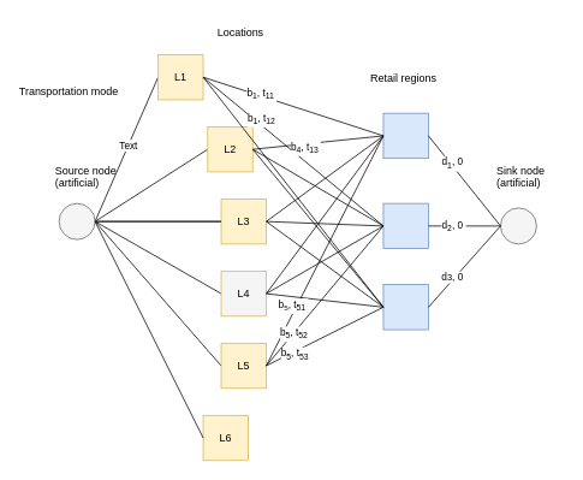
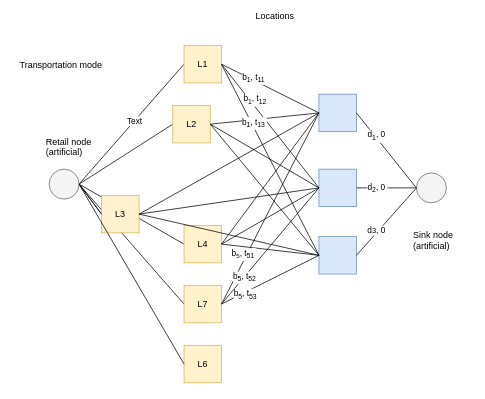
  <mxCell id="0" />
  <mxCell id="1" parent="0" />
  <mxCell id="2" value="" style="endArrow=none;html=1;rounded=0;exitX=1;exitY=0.5;exitDx=0;exitDy=0;entryX=0;entryY=0.5;entryDx=0;entryDy=0;startSize=2;endFill=0;" parent="1" target="8" edge="1"><mxGeometry width="50" height="50" relative="1" as="geometry"><mxPoint x="105" y="245" as="sourcePoint" /><mxPoint x="295" y="380" as="targetPoint" /></mxGeometry></mxCell>
  <mxCell id="3" value="Text" style="edgeLabel;html=1;align=center;verticalAlign=middle;resizable=0;points=[];" vertex="1" connectable="0" parent="2"><mxGeometry x="0.049" relative="1" as="geometry"><mxPoint as="offset" /></mxGeometry></mxCell>
  <mxCell id="4" value="" style="endArrow=none;html=1;rounded=0;entryX=0;entryY=0.5;entryDx=0;entryDy=0;exitX=1;exitY=0.5;exitDx=0;exitDy=0;startSize=2;endFill=0;" parent="1" target="9" edge="1"><mxGeometry width="50" height="50" relative="1" as="geometry"><mxPoint x="105" y="245" as="sourcePoint" /><mxPoint x="295" y="460" as="targetPoint" /></mxGeometry></mxCell>
  <mxCell id="5" value="" style="endArrow=none;html=1;rounded=0;entryX=0;entryY=0.5;entryDx=0;entryDy=0;exitX=1;exitY=0.5;exitDx=0;exitDy=0;startSize=2;endFill=0;" parent="1" target="10" edge="1"><mxGeometry width="50" height="50" relative="1" as="geometry"><mxPoint x="105" y="245" as="sourcePoint" /><mxPoint x="295" y="620" as="targetPoint" /></mxGeometry></mxCell>
  <mxCell id="6" value="" style="endArrow=none;html=1;rounded=0;entryX=0;entryY=0.5;entryDx=0;entryDy=0;exitX=1;exitY=0.5;exitDx=0;exitDy=0;startSize=2;endFill=0;" parent="1" target="11" edge="1"><mxGeometry width="50" height="50" relative="1" as="geometry"><mxPoint x="105" y="245" as="sourcePoint" /><mxPoint x="295" y="700" as="targetPoint" /></mxGeometry></mxCell>
  <mxCell id="7" value="" style="endArrow=none;html=1;rounded=0;entryX=0;entryY=0.5;entryDx=0;entryDy=0;exitX=1;exitY=0.5;exitDx=0;exitDy=0;startSize=2;endFill=0;" parent="1" target="12" edge="1"><mxGeometry width="50" height="50" relative="1" as="geometry"><mxPoint x="105" y="245" as="sourcePoint" /><mxPoint x="255" y="335" as="targetPoint" /></mxGeometry></mxCell>
- <mxCell id="8" value="L1" style="whiteSpace=wrap;html=1;aspect=fixed;fillColor=#fff2cc;strokeColor=#d6b656;" parent="1" vertex="1"><mxGeometry x="175" y="60" width="50" height="50" as="geometry" /></mxCell>
+ <mxCell id="8" value="L1" style="whiteSpace=wrap;html=1;aspect=fixed;fillColor=#fff2cc;strokeColor=#d6b656;" parent="1" vertex="1"><mxGeometry x="245" y="60" width="50" height="50" as="geometry" /></mxCell>
  <mxCell id="9" value="L2" style="whiteSpace=wrap;html=1;aspect=fixed;fillColor=#fff2cc;strokeColor=#d6b656;" parent="1" vertex="1"><mxGeometry x="230" y="140" width="50" height="50" as="geometry" /></mxCell>
- <mxCell id="10" value="L3" style="whiteSpace=wrap;html=1;aspect=fixed;fillColor=#fff2cc;strokeColor=#d6b656;" parent="1" vertex="1"><mxGeometry x="245" y="220" width="50" height="50" as="geometry" /></mxCell>
- <mxCell id="11" value="L4" style="whiteSpace=wrap;html=1;aspect=fixed;fillColor=#f5f5f5;strokeColor=#d6b656;" parent="1" vertex="1"><mxGeometry x="245" y="300" width="50" height="50" as="geometry" /></mxCell>
- <mxCell id="12" value="L5" style="whiteSpace=wrap;html=1;aspect=fixed;fillColor=#fff2cc;strokeColor=#d6b656;" parent="1" vertex="1"><mxGeometry x="245" y="380" width="50" height="50" as="geometry" /></mxCell>
+ <mxCell id="10" value="L3" style="whiteSpace=wrap;html=1;aspect=fixed;fillColor=#fff2cc;strokeColor=#d6b656;" parent="1" vertex="1"><mxGeometry x="135" y="260" width="50" height="50" as="geometry" /></mxCell>
+ <mxCell id="11" value="L4" style="whiteSpace=wrap;html=1;aspect=fixed;fillColor=#fff2cc;strokeColor=#d6b656;" parent="1" vertex="1"><mxGeometry x="245" y="300" width="50" height="50" as="geometry" /></mxCell>
+ <mxCell id="12" value="L7" style="whiteSpace=wrap;html=1;aspect=fixed;fillColor=#fff2cc;strokeColor=#d6b656;" parent="1" vertex="1"><mxGeometry x="245" y="380" width="50" height="50" as="geometry" /></mxCell>
  <mxCell id="13" value="" style="whiteSpace=wrap;html=1;aspect=fixed;fillColor=#dae8fc;strokeColor=#6c8ebf;" parent="1" vertex="1"><mxGeometry x="425" y="125" width="50" height="50" as="geometry" /></mxCell>
  <mxCell id="14" value="" style="whiteSpace=wrap;html=1;aspect=fixed;fillColor=#dae8fc;strokeColor=#6c8ebf;" parent="1" vertex="1"><mxGeometry x="425" y="225" width="50" height="50" as="geometry" /></mxCell>
  <mxCell id="15" value="" style="whiteSpace=wrap;html=1;aspect=fixed;fillColor=#dae8fc;strokeColor=#6c8ebf;" parent="1" vertex="1"><mxGeometry x="425" y="315" width="50" height="50" as="geometry" /></mxCell>
  <mxCell id="16" value="" style="endArrow=none;html=1;rounded=0;exitX=1;exitY=0.5;exitDx=0;exitDy=0;startSize=2;endFill=0;entryX=0;entryY=0.5;entryDx=0;entryDy=0;" parent="1" target="10" edge="1"><mxGeometry width="50" height="50" relative="1" as="geometry"><mxPoint x="105" y="245" as="sourcePoint" /><mxPoint x="295" y="540" as="targetPoint" /></mxGeometry></mxCell>
  <mxCell id="17" value="" style="endArrow=none;html=1;rounded=0;entryX=0;entryY=0.5;entryDx=0;entryDy=0;exitX=1;exitY=0.5;exitDx=0;exitDy=0;startSize=2;endFill=0;" parent="1" source="8" target="13" edge="1"><mxGeometry width="50" height="50" relative="1" as="geometry"><mxPoint x="175" y="200" as="sourcePoint" /><mxPoint x="225" y="150" as="targetPoint" /></mxGeometry></mxCell>
  <mxCell id="18" value="b&lt;sub&gt;1&lt;/sub&gt;, t&lt;sub&gt;11&lt;/sub&gt;&amp;nbsp;" style="edgeLabel;html=1;align=center;verticalAlign=middle;resizable=0;points=[];" parent="17" vertex="1" connectable="0"><mxGeometry x="-0.434" relative="1" as="geometry"><mxPoint x="7" as="offset" /></mxGeometry></mxCell>
  <mxCell id="19" value="" style="endArrow=none;html=1;rounded=0;entryX=0;entryY=0.5;entryDx=0;entryDy=0;exitX=1;exitY=0.5;exitDx=0;exitDy=0;startSize=2;endFill=0;" parent="1" source="8" target="14" edge="1"><mxGeometry width="50" height="50" relative="1" as="geometry"><mxPoint x="305" y="95" as="sourcePoint" /><mxPoint x="435" y="160" as="targetPoint" /></mxGeometry></mxCell>
  <mxCell id="20" value="b&lt;sub&gt;1&lt;/sub&gt;, t&lt;sub&gt;12&lt;/sub&gt;&amp;nbsp;" style="edgeLabel;html=1;align=center;verticalAlign=middle;resizable=0;points=[];" parent="19" vertex="1" connectable="0"><mxGeometry x="-0.413" y="2" relative="1" as="geometry"><mxPoint x="6" as="offset" /></mxGeometry></mxCell>
  <mxCell id="21" value="" style="endArrow=none;html=1;rounded=0;entryX=0;entryY=0.5;entryDx=0;entryDy=0;exitX=1;exitY=0.5;exitDx=0;exitDy=0;startSize=2;endFill=0;" parent="1" source="8" target="15" edge="1"><mxGeometry width="50" height="50" relative="1" as="geometry"><mxPoint x="305" y="95" as="sourcePoint" /><mxPoint x="435" y="260" as="targetPoint" /></mxGeometry></mxCell>
  <mxCell id="22" value="" style="endArrow=none;html=1;rounded=0;entryX=0;entryY=0.5;entryDx=0;entryDy=0;exitX=1;exitY=0.5;exitDx=0;exitDy=0;startSize=2;endFill=0;" parent="1" source="9" target="13" edge="1"><mxGeometry width="50" height="50" relative="1" as="geometry"><mxPoint x="305" y="95" as="sourcePoint" /><mxPoint x="435" y="160" as="targetPoint" /></mxGeometry></mxCell>
  <mxCell id="23" value="" style="endArrow=none;html=1;rounded=0;entryX=0;entryY=0.5;entryDx=0;entryDy=0;exitX=1;exitY=0.5;exitDx=0;exitDy=0;startSize=2;endFill=0;" parent="1" source="9" target="14" edge="1"><mxGeometry width="50" height="50" relative="1" as="geometry"><mxPoint x="305" y="95" as="sourcePoint" /><mxPoint x="435" y="260" as="targetPoint" /></mxGeometry></mxCell>
  <mxCell id="24" value="" style="endArrow=none;html=1;rounded=0;exitX=1;exitY=0.5;exitDx=0;exitDy=0;startSize=2;endFill=0;" parent="1" source="9" edge="1"><mxGeometry width="50" height="50" relative="1" as="geometry"><mxPoint x="305" y="95" as="sourcePoint" /><mxPoint x="425" y="340" as="targetPoint" /></mxGeometry></mxCell>
  <mxCell id="25" value="" style="endArrow=none;html=1;rounded=0;entryX=0;entryY=0.5;entryDx=0;entryDy=0;exitX=1;exitY=0.5;exitDx=0;exitDy=0;startSize=2;endFill=0;" parent="1" source="10" target="13" edge="1"><mxGeometry width="50" height="50" relative="1" as="geometry"><mxPoint x="295" y="250" as="sourcePoint" /><mxPoint x="435" y="160" as="targetPoint" /></mxGeometry></mxCell>
  <mxCell id="26" value="" style="endArrow=none;html=1;rounded=0;entryX=0;entryY=0.5;entryDx=0;entryDy=0;exitX=1;exitY=0.5;exitDx=0;exitDy=0;startSize=2;endFill=0;" parent="1" source="10" target="14" edge="1"><mxGeometry width="50" height="50" relative="1" as="geometry"><mxPoint x="295" y="240" as="sourcePoint" /><mxPoint x="435" y="260" as="targetPoint" /></mxGeometry></mxCell>
  <mxCell id="27" value="" style="endArrow=none;html=1;rounded=0;entryX=0;entryY=0.5;entryDx=0;entryDy=0;exitX=1;exitY=0.5;exitDx=0;exitDy=0;startSize=2;endFill=0;" parent="1" source="10" target="15" edge="1"><mxGeometry width="50" height="50" relative="1" as="geometry"><mxPoint x="305" y="95" as="sourcePoint" /><mxPoint x="435" y="350" as="targetPoint" /></mxGeometry></mxCell>
  <mxCell id="28" value="" style="endArrow=none;html=1;rounded=0;entryX=0;entryY=0.5;entryDx=0;entryDy=0;exitX=1;exitY=0.5;exitDx=0;exitDy=0;startSize=2;endFill=0;" parent="1" target="13" edge="1"><mxGeometry width="50" height="50" relative="1" as="geometry"><mxPoint x="295" y="325" as="sourcePoint" /><mxPoint x="425" y="230" as="targetPoint" /></mxGeometry></mxCell>
  <mxCell id="29" value="" style="endArrow=none;html=1;rounded=0;entryX=0;entryY=0.5;entryDx=0;entryDy=0;exitX=1;exitY=0.5;exitDx=0;exitDy=0;startSize=2;endFill=0;" parent="1" target="14" edge="1"><mxGeometry width="50" height="50" relative="1" as="geometry"><mxPoint x="295" y="325" as="sourcePoint" /><mxPoint x="425" y="330" as="targetPoint" /></mxGeometry></mxCell>
  <mxCell id="30" value="" style="endArrow=none;html=1;rounded=0;entryX=0;entryY=0.5;entryDx=0;entryDy=0;exitX=1;exitY=0.5;exitDx=0;exitDy=0;startSize=2;endFill=0;" parent="1" target="15" edge="1"><mxGeometry width="50" height="50" relative="1" as="geometry"><mxPoint x="295" y="325" as="sourcePoint" /><mxPoint x="425" y="420" as="targetPoint" /></mxGeometry></mxCell>
  <mxCell id="31" value="" style="endArrow=none;html=1;rounded=0;entryX=0;entryY=0.5;entryDx=0;entryDy=0;exitX=1;exitY=0.5;exitDx=0;exitDy=0;startSize=2;endFill=0;" parent="1" target="13" edge="1"><mxGeometry width="50" height="50" relative="1" as="geometry"><mxPoint x="295" y="405" as="sourcePoint" /><mxPoint x="425" y="310" as="targetPoint" /></mxGeometry></mxCell>
  <mxCell id="32" value="b&lt;font size=&quot;1&quot;&gt;&lt;sub&gt;5&lt;/sub&gt;&lt;/font&gt;, t&lt;sub&gt;51&lt;/sub&gt;&amp;nbsp;" style="edgeLabel;html=1;align=center;verticalAlign=middle;resizable=0;points=[];" parent="31" vertex="1" connectable="0"><mxGeometry x="-0.569" y="-2" relative="1" as="geometry"><mxPoint y="-12" as="offset" /></mxGeometry></mxCell>
  <mxCell id="33" value="" style="endArrow=none;html=1;rounded=0;entryX=0;entryY=0.5;entryDx=0;entryDy=0;exitX=1;exitY=0.5;exitDx=0;exitDy=0;startSize=2;endFill=0;" parent="1" target="14" edge="1"><mxGeometry width="50" height="50" relative="1" as="geometry"><mxPoint x="295" y="405" as="sourcePoint" /><mxPoint x="425" y="410" as="targetPoint" /></mxGeometry></mxCell>
  <mxCell id="34" value="b&lt;sub&gt;5&lt;/sub&gt;, t&lt;sub&gt;52&lt;/sub&gt;&amp;nbsp;" style="edgeLabel;html=1;align=center;verticalAlign=middle;resizable=0;points=[];" parent="33" vertex="1" connectable="0"><mxGeometry x="-0.411" y="-1" relative="1" as="geometry"><mxPoint x="-8" y="10" as="offset" /></mxGeometry></mxCell>
  <mxCell id="35" value="" style="endArrow=none;html=1;rounded=0;entryX=0;entryY=0.5;entryDx=0;entryDy=0;exitX=1;exitY=0.5;exitDx=0;exitDy=0;startSize=2;endFill=0;" parent="1" target="15" edge="1"><mxGeometry width="50" height="50" relative="1" as="geometry"><mxPoint x="295" y="405" as="sourcePoint" /><mxPoint x="425" y="500" as="targetPoint" /></mxGeometry></mxCell>
  <mxCell id="36" value="b&lt;sub&gt;5&lt;/sub&gt;, t&lt;sub&gt;53&lt;/sub&gt;&amp;nbsp;" style="edgeLabel;html=1;align=center;verticalAlign=middle;resizable=0;points=[];" parent="35" vertex="1" connectable="0"><mxGeometry x="-0.538" y="-2" relative="1" as="geometry"><mxPoint x="1" y="1" as="offset" /></mxGeometry></mxCell>
- <mxCell id="37" value="b&lt;sub&gt;4&lt;/sub&gt;, t&lt;sub&gt;13&lt;/sub&gt;&amp;nbsp;" style="edgeLabel;html=1;align=center;verticalAlign=middle;resizable=0;points=[];" parent="1" vertex="1" connectable="0"><mxGeometry x="325.001" y="165.003" as="geometry"><mxPoint x="13" y="-2" as="offset" /></mxGeometry></mxCell>
+ <mxCell id="37" value="b&lt;sub&gt;1&lt;/sub&gt;, t&lt;sub&gt;13&lt;/sub&gt;&amp;nbsp;" style="edgeLabel;html=1;align=center;verticalAlign=middle;resizable=0;points=[];" parent="1" vertex="1" connectable="0"><mxGeometry x="325.001" y="165.003" as="geometry"><mxPoint x="13" y="-2" as="offset" /></mxGeometry></mxCell>
  <mxCell id="38" value="" style="ellipse;whiteSpace=wrap;html=1;aspect=fixed;fillColor=#f5f5f5;fontColor=#333333;strokeColor=#666666;" parent="1" vertex="1"><mxGeometry x="555" y="230" width="40" height="40" as="geometry" /></mxCell>
  <mxCell id="39" value="" style="ellipse;whiteSpace=wrap;html=1;aspect=fixed;fillColor=#f5f5f5;fontColor=#333333;strokeColor=#666666;" parent="1" vertex="1"><mxGeometry x="65" y="225" width="40" height="40" as="geometry" /></mxCell>
  <mxCell id="40" value="" style="endArrow=none;html=1;rounded=0;exitX=1;exitY=0.5;exitDx=0;exitDy=0;entryX=0;entryY=0.5;entryDx=0;entryDy=0;startSize=2;endFill=0;" parent="1" source="13" target="38" edge="1"><mxGeometry width="50" height="50" relative="1" as="geometry"><mxPoint x="515" y="460" as="sourcePoint" /><mxPoint x="585" y="365" as="targetPoint" /></mxGeometry></mxCell>
  <mxCell id="41" value="d&lt;sub&gt;1&lt;/sub&gt;, 0&amp;nbsp;" style="edgeLabel;html=1;align=center;verticalAlign=middle;resizable=0;points=[];endArrow=none;rounded=0;strokeColor=default;startSize=2;endFill=0;" parent="40" vertex="1" connectable="0"><mxGeometry x="-0.246" y="-1" relative="1" as="geometry"><mxPoint x="-2" y="-8" as="offset" /></mxGeometry></mxCell>
  <mxCell id="42" value="" style="endArrow=none;html=1;rounded=0;exitX=1;exitY=0.5;exitDx=0;exitDy=0;entryX=0;entryY=0.5;entryDx=0;entryDy=0;startSize=2;endFill=0;" parent="1" source="14" target="38" edge="1"><mxGeometry width="50" height="50" relative="1" as="geometry"><mxPoint x="515" y="460" as="sourcePoint" /><mxPoint x="585" y="460" as="targetPoint" /></mxGeometry></mxCell>
  <mxCell id="43" value="d&lt;sub&gt;2&lt;/sub&gt;, 0&amp;nbsp;" style="edgeLabel;html=1;align=center;verticalAlign=middle;resizable=0;points=[];endArrow=none;rounded=0;strokeColor=default;startSize=2;endFill=0;" parent="42" vertex="1" connectable="0"><mxGeometry x="-0.246" y="-1" relative="1" as="geometry"><mxPoint x="-3" y="-1" as="offset" /></mxGeometry></mxCell>
  <mxCell id="44" value="" style="endArrow=none;html=1;rounded=0;exitX=1;exitY=0.5;exitDx=0;exitDy=0;entryX=0;entryY=0.5;entryDx=0;entryDy=0;startSize=2;endFill=0;" parent="1" source="15" target="38" edge="1"><mxGeometry width="50" height="50" relative="1" as="geometry"><mxPoint x="515" y="460" as="sourcePoint" /><mxPoint x="585" y="555" as="targetPoint" /></mxGeometry></mxCell>
  <mxCell id="45" value="d&lt;font size=&quot;1&quot;&gt;3&lt;/font&gt;, 0&amp;nbsp;" style="edgeLabel;html=1;align=center;verticalAlign=middle;resizable=0;points=[];endArrow=none;rounded=0;strokeColor=default;startSize=2;endFill=0;" parent="44" vertex="1" connectable="0"><mxGeometry x="-0.246" y="-1" relative="1" as="geometry"><mxPoint x="-3" y="-1" as="offset" /></mxGeometry></mxCell>
- <mxCell id="46" value="Source node&#10;(artificial)" style="text;strokeColor=none;fillColor=none;align=left;verticalAlign=middle;spacingLeft=4;spacingRight=4;overflow=hidden;points=[[0,0.5],[1,0.5]];portConstraint=eastwest;rotatable=0;" parent="1" vertex="1"><mxGeometry x="55" y="180" width="80" height="30" as="geometry" /></mxCell>
- <mxCell id="47" value="Transportation modes" style="text;strokeColor=none;fillColor=none;align=left;verticalAlign=middle;spacingLeft=4;spacingRight=4;overflow=hidden;points=[[0,0.5],[1,0.5]];portConstraint=eastwest;rotatable=0;" parent="1" vertex="1"><mxGeometry x="15" y="85" width="120" height="30" as="geometry" /></mxCell>
- <mxCell id="48" value="Locations" style="text;strokeColor=none;fillColor=none;align=left;verticalAlign=middle;spacingLeft=4;spacingRight=4;overflow=hidden;points=[[0,0.5],[1,0.5]];portConstraint=eastwest;rotatable=0;" parent="1" vertex="1"><mxGeometry x="235" y="20" width="145" height="30" as="geometry" /></mxCell>
- <mxCell id="49" value="Retail regions" style="text;strokeColor=none;fillColor=none;align=left;verticalAlign=middle;spacingLeft=4;spacingRight=4;overflow=hidden;points=[[0,0.5],[1,0.5]];portConstraint=eastwest;rotatable=0;" parent="1" vertex="1"><mxGeometry x="405" y="70" width="90" height="30" as="geometry" /></mxCell>
- <mxCell id="50" value="Sink node&#10;(artificial)" style="text;strokeColor=none;fillColor=none;align=left;verticalAlign=middle;spacingLeft=4;spacingRight=4;overflow=hidden;points=[[0,0.5],[1,0.5]];portConstraint=eastwest;rotatable=0;" parent="1" vertex="1"><mxGeometry x="545" y="180" width="80" height="30" as="geometry" /></mxCell>
- <mxCell id="51" value="L6" style="whiteSpace=wrap;html=1;aspect=fixed;fillColor=#fff2cc;strokeColor=#d6b656;" vertex="1" parent="1"><mxGeometry x="225" y="460" width="50" height="50" as="geometry" /></mxCell>
+ <mxCell id="46" value="Retail node&#10;(artificial)" style="text;strokeColor=none;fillColor=none;align=left;verticalAlign=middle;spacingLeft=4;spacingRight=4;overflow=hidden;points=[[0,0.5],[1,0.5]];portConstraint=eastwest;rotatable=0;" parent="1" vertex="1"><mxGeometry x="55" y="180" width="80" height="30" as="geometry" /></mxCell>
+ <mxCell id="47" value="Transportation modes" style="text;strokeColor=none;fillColor=none;align=left;verticalAlign=middle;spacingLeft=4;spacingRight=4;overflow=hidden;points=[[0,0.5],[1,0.5]];portConstraint=eastwest;rotatable=0;" parent="1" vertex="1"><mxGeometry x="20" y="70" width="120" height="30" as="geometry" /></mxCell>
+ <mxCell id="48" value="Locations" style="text;strokeColor=none;fillColor=none;align=left;verticalAlign=middle;spacingLeft=4;spacingRight=4;overflow=hidden;points=[[0,0.5],[1,0.5]];portConstraint=eastwest;rotatable=0;" parent="1" vertex="1"><mxGeometry x="335" y="5" width="145" height="30" as="geometry" /></mxCell>
+ <mxCell id="50" value="Sink node&#10;(artificial)" style="text;strokeColor=none;fillColor=none;align=left;verticalAlign=middle;spacingLeft=4;spacingRight=4;overflow=hidden;points=[[0,0.5],[1,0.5]];portConstraint=eastwest;rotatable=0;" parent="1" vertex="1"><mxGeometry x="545" y="305" width="80" height="30" as="geometry" /></mxCell>
+ <mxCell id="51" value="L6" style="whiteSpace=wrap;html=1;aspect=fixed;fillColor=#fff2cc;strokeColor=#d6b656;" vertex="1" parent="1"><mxGeometry x="245" y="460" width="50" height="50" as="geometry" /></mxCell>
  <mxCell id="52" value="" style="endArrow=none;html=1;rounded=0;entryX=0;entryY=0.5;entryDx=0;entryDy=0;exitX=1;exitY=0.5;exitDx=0;exitDy=0;startSize=2;endFill=0;" edge="1" parent="1" target="51"><mxGeometry width="50" height="50" relative="1" as="geometry"><mxPoint x="105" y="245" as="sourcePoint" /><mxPoint x="255" y="415" as="targetPoint" /></mxGeometry></mxCell>
